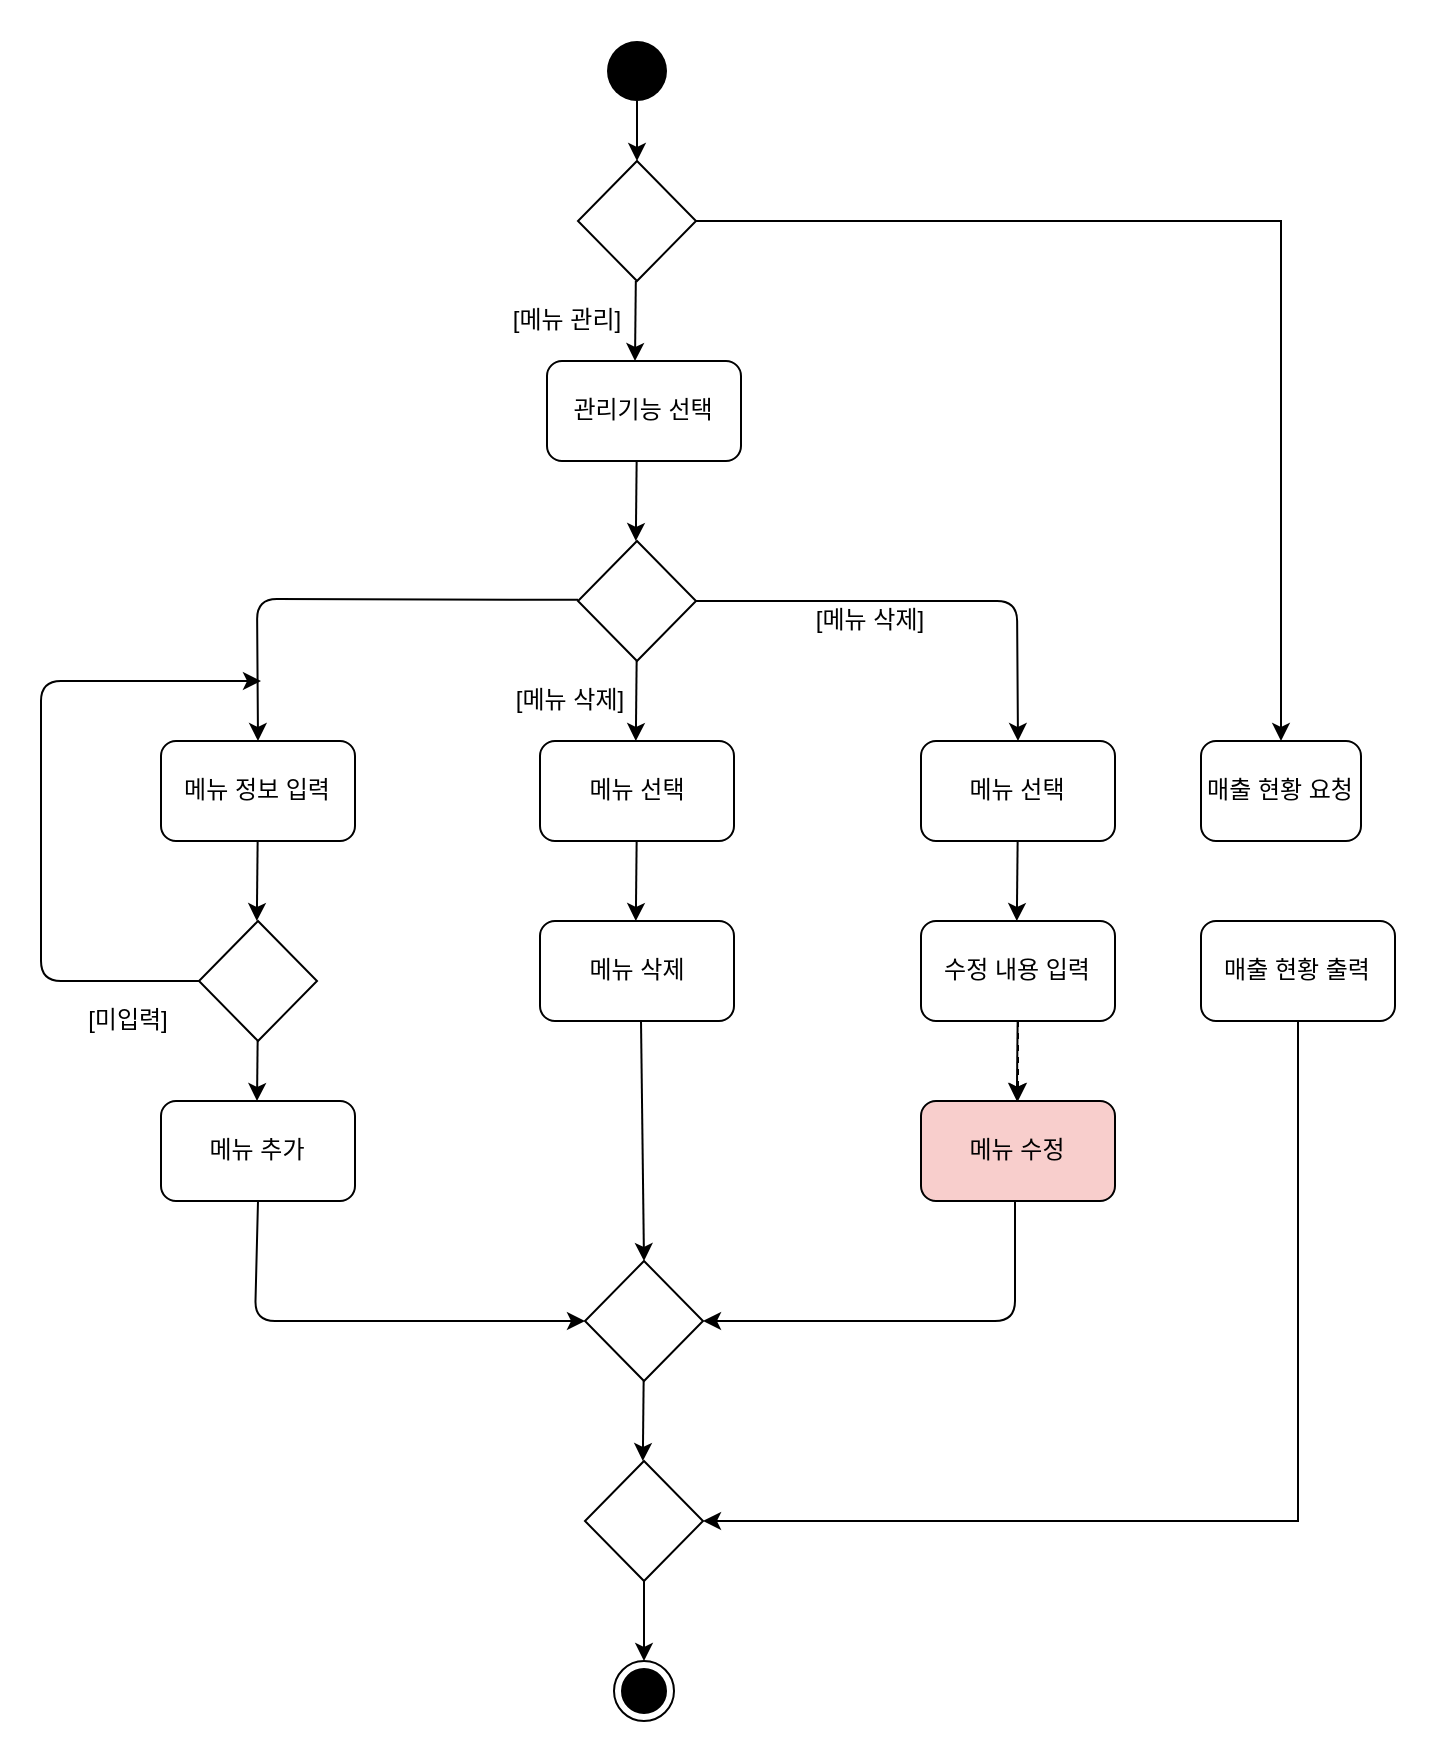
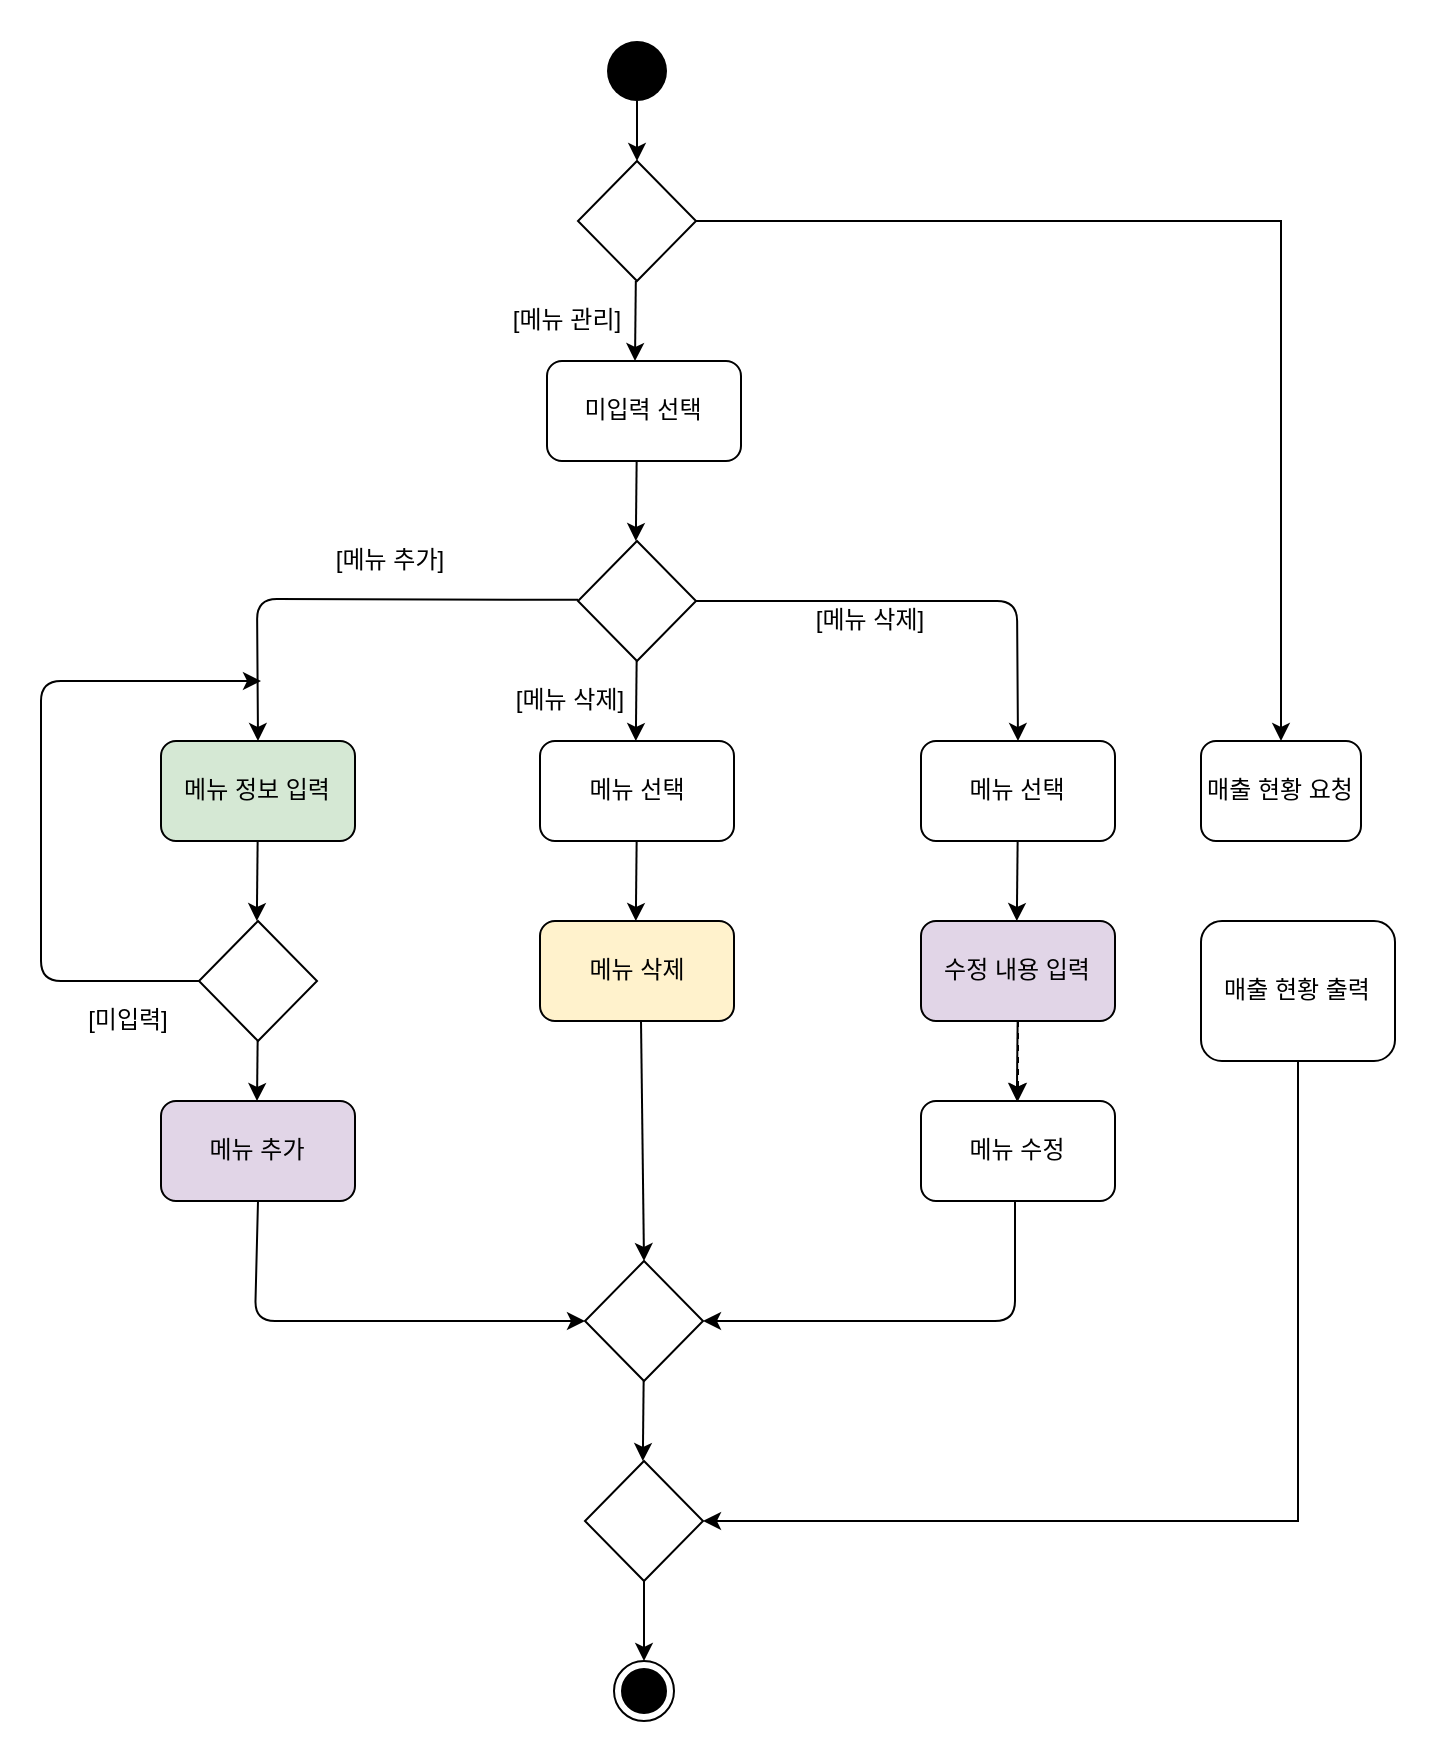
  <mxCell id="0" />
  <mxCell id="1" parent="0" />
  <mxCell id="2" style="edgeStyle=orthogonalEdgeStyle;rounded=0;orthogonalLoop=1;jettySize=auto;html=1;entryX=0.5;entryY=0;entryDx=0;entryDy=0;" edge="1" parent="1" source="3" target="40"><mxGeometry relative="1" as="geometry" /></mxCell>
  <mxCell id="3" value="" style="ellipse;fillColor=#000000;strokeColor=none;" parent="1" vertex="1"><mxGeometry x="303" y="20" width="30" height="30" as="geometry" /></mxCell>
  <mxCell id="4" value="" style="endArrow=classic;html=1;" parent="1" edge="1"><mxGeometry width="50" height="50" relative="1" as="geometry"><mxPoint x="317.41" y="140" as="sourcePoint" /><mxPoint x="317" y="180" as="targetPoint" /></mxGeometry></mxCell>
- <mxCell id="5" value="관리기능 선택" style="rounded=1;whiteSpace=wrap;html=1;" parent="1" vertex="1"><mxGeometry x="273" y="180" width="97" height="50" as="geometry" /></mxCell>
+ <mxCell id="5" value="미입력 선택" style="rounded=1;whiteSpace=wrap;html=1;" parent="1" vertex="1"><mxGeometry x="273" y="180" width="97" height="50" as="geometry" /></mxCell>
  <mxCell id="6" style="edgeStyle=orthogonalEdgeStyle;rounded=0;orthogonalLoop=1;jettySize=auto;html=1;entryX=0.5;entryY=0;entryDx=0;entryDy=0;exitX=1;exitY=0.5;exitDx=0;exitDy=0;" parent="1" source="40" target="37" edge="1"><mxGeometry relative="1" as="geometry"><mxPoint x="400" y="150" as="sourcePoint" /></mxGeometry></mxCell>
  <mxCell id="7" value="" style="rhombus;whiteSpace=wrap;html=1;" parent="1" vertex="1"><mxGeometry x="288.5" y="270" width="59" height="60" as="geometry" /></mxCell>
  <mxCell id="8" value="" style="endArrow=classic;html=1;" parent="1" edge="1"><mxGeometry width="50" height="50" relative="1" as="geometry"><mxPoint x="317.82" y="230" as="sourcePoint" /><mxPoint x="317.41" y="270" as="targetPoint" /></mxGeometry></mxCell>
  <mxCell id="9" value="" style="endArrow=classic;html=1;entryX=0.5;entryY=0;entryDx=0;entryDy=0;" parent="1" target="13" edge="1"><mxGeometry width="50" height="50" relative="1" as="geometry"><mxPoint x="347.5" y="300" as="sourcePoint" /><mxPoint x="480" y="300" as="targetPoint" /><Array as="points"><mxPoint x="508" y="300" /></Array></mxGeometry></mxCell>
  <mxCell id="10" value="" style="endArrow=classic;html=1;" parent="1" edge="1"><mxGeometry width="50" height="50" relative="1" as="geometry"><mxPoint x="317.82" y="330" as="sourcePoint" /><mxPoint x="317.41" y="370" as="targetPoint" /></mxGeometry></mxCell>
  <mxCell id="11" value="" style="endArrow=classic;html=1;entryX=0.5;entryY=0;entryDx=0;entryDy=0;" parent="1" target="14" edge="1"><mxGeometry width="50" height="50" relative="1" as="geometry"><mxPoint x="288.5" y="299.41" as="sourcePoint" /><mxPoint x="156" y="299.41" as="targetPoint" /><Array as="points"><mxPoint x="128" y="299" /></Array></mxGeometry></mxCell>
  <mxCell id="12" value="메뉴 선택" style="rounded=1;whiteSpace=wrap;html=1;" parent="1" vertex="1"><mxGeometry x="269.5" y="370" width="97" height="50" as="geometry" /></mxCell>
  <mxCell id="13" value="메뉴 선택" style="rounded=1;whiteSpace=wrap;html=1;" parent="1" vertex="1"><mxGeometry x="460" y="370" width="97" height="50" as="geometry" /></mxCell>
- <mxCell id="14" value="메뉴 정보 입력" style="rounded=1;whiteSpace=wrap;html=1;" parent="1" vertex="1"><mxGeometry x="80" y="370" width="97" height="50" as="geometry" /></mxCell>
+ <mxCell id="14" value="메뉴 정보 입력" style="rounded=1;whiteSpace=wrap;html=1;fillColor=#d5e8d4;" parent="1" vertex="1"><mxGeometry x="80" y="370" width="97" height="50" as="geometry" /></mxCell>
+ <mxCell id="15" value="[메뉴 추가]" style="text;html=1;strokeColor=none;fillColor=none;align=center;verticalAlign=middle;whiteSpace=wrap;rounded=0;" parent="1" vertex="1"><mxGeometry x="160" y="270" width="70" height="20" as="geometry" /></mxCell>
  <mxCell id="16" value="[메뉴 삭제]" style="text;html=1;strokeColor=none;fillColor=none;align=center;verticalAlign=middle;whiteSpace=wrap;rounded=0;" parent="1" vertex="1"><mxGeometry x="400" y="300" width="70" height="20" as="geometry" /></mxCell>
  <mxCell id="17" value="[메뉴 삭제]" style="text;html=1;strokeColor=none;fillColor=none;align=center;verticalAlign=middle;whiteSpace=wrap;rounded=0;" parent="1" vertex="1"><mxGeometry x="250" y="340" width="70" height="20" as="geometry" /></mxCell>
  <mxCell id="18" value="" style="endArrow=classic;html=1;" parent="1" edge="1"><mxGeometry width="50" height="50" relative="1" as="geometry"><mxPoint x="317.82" y="420" as="sourcePoint" /><mxPoint x="317.41" y="460" as="targetPoint" /></mxGeometry></mxCell>
- <mxCell id="19" value="메뉴 삭제" style="rounded=1;whiteSpace=wrap;html=1;" parent="1" vertex="1"><mxGeometry x="269.5" y="460" width="97" height="50" as="geometry" /></mxCell>
+ <mxCell id="19" value="메뉴 삭제" style="rounded=1;whiteSpace=wrap;html=1;fillColor=#fff2cc;" parent="1" vertex="1"><mxGeometry x="269.5" y="460" width="97" height="50" as="geometry" /></mxCell>
  <mxCell id="20" value="" style="edgeStyle=orthogonalEdgeStyle;rounded=0;orthogonalLoop=1;jettySize=auto;html=1;dashed=1;" parent="1" source="21" target="23" edge="1"><mxGeometry relative="1" as="geometry" /></mxCell>
- <mxCell id="21" value="수정 내용 입력" style="rounded=1;whiteSpace=wrap;html=1;" parent="1" vertex="1"><mxGeometry x="460" y="460" width="97" height="50" as="geometry" /></mxCell>
+ <mxCell id="21" value="수정 내용 입력" style="rounded=1;whiteSpace=wrap;html=1;fillColor=#e1d5e7;" parent="1" vertex="1"><mxGeometry x="460" y="460" width="97" height="50" as="geometry" /></mxCell>
  <mxCell id="22" value="" style="endArrow=classic;html=1;" parent="1" edge="1"><mxGeometry width="50" height="50" relative="1" as="geometry"><mxPoint x="508.32" y="420" as="sourcePoint" /><mxPoint x="507.91" y="460" as="targetPoint" /></mxGeometry></mxCell>
- <mxCell id="23" value="메뉴 수정" style="rounded=1;whiteSpace=wrap;html=1;fillColor=#f8cecc;" parent="1" vertex="1"><mxGeometry x="460" y="550" width="97" height="50" as="geometry" /></mxCell>
+ <mxCell id="23" value="메뉴 수정" style="rounded=1;whiteSpace=wrap;html=1;" parent="1" vertex="1"><mxGeometry x="460" y="550" width="97" height="50" as="geometry" /></mxCell>
  <mxCell id="24" value="" style="endArrow=classic;html=1;" parent="1" edge="1"><mxGeometry width="50" height="50" relative="1" as="geometry"><mxPoint x="508.32" y="510" as="sourcePoint" /><mxPoint x="507.91" y="550" as="targetPoint" /></mxGeometry></mxCell>
- <mxCell id="25" value="메뉴 추가" style="rounded=1;whiteSpace=wrap;html=1;" parent="1" vertex="1"><mxGeometry x="80" y="550" width="97" height="50" as="geometry" /></mxCell>
+ <mxCell id="25" value="메뉴 추가" style="rounded=1;whiteSpace=wrap;html=1;fillColor=#e1d5e7;" parent="1" vertex="1"><mxGeometry x="80" y="550" width="97" height="50" as="geometry" /></mxCell>
  <mxCell id="26" value="" style="endArrow=classic;html=1;" parent="1" edge="1"><mxGeometry width="50" height="50" relative="1" as="geometry"><mxPoint x="128.32" y="420" as="sourcePoint" /><mxPoint x="127.91" y="460" as="targetPoint" /></mxGeometry></mxCell>
  <mxCell id="27" value="" style="rhombus;whiteSpace=wrap;html=1;" parent="1" vertex="1"><mxGeometry x="292" y="630" width="59" height="60" as="geometry" /></mxCell>
  <mxCell id="28" value="" style="endArrow=classic;html=1;entryX=0;entryY=0.5;entryDx=0;entryDy=0;exitX=0.5;exitY=1;exitDx=0;exitDy=0;" parent="1" source="25" target="27" edge="1"><mxGeometry width="50" height="50" relative="1" as="geometry"><mxPoint x="127" y="610" as="sourcePoint" /><mxPoint x="177" y="460" as="targetPoint" /><Array as="points"><mxPoint x="127" y="660" /></Array></mxGeometry></mxCell>
  <mxCell id="29" value="" style="endArrow=classic;html=1;entryX=1;entryY=0.5;entryDx=0;entryDy=0;" parent="1" target="27" edge="1"><mxGeometry width="50" height="50" relative="1" as="geometry"><mxPoint x="507" y="600" as="sourcePoint" /><mxPoint x="557" y="550" as="targetPoint" /><Array as="points"><mxPoint x="507" y="660" /></Array></mxGeometry></mxCell>
  <mxCell id="30" value="" style="endArrow=classic;html=1;entryX=0.5;entryY=0;entryDx=0;entryDy=0;" parent="1" target="27" edge="1"><mxGeometry width="50" height="50" relative="1" as="geometry"><mxPoint x="320" y="510" as="sourcePoint" /><mxPoint x="370" y="460" as="targetPoint" /></mxGeometry></mxCell>
  <mxCell id="31" value="" style="endArrow=classic;html=1;" parent="1" edge="1"><mxGeometry width="50" height="50" relative="1" as="geometry"><mxPoint x="321.32" y="690" as="sourcePoint" /><mxPoint x="320.91" y="730" as="targetPoint" /></mxGeometry></mxCell>
  <mxCell id="32" value="" style="ellipse;html=1;shape=endState;fillColor=#000000;strokeColor=#000000;" parent="1" vertex="1"><mxGeometry x="306.5" y="830" width="30" height="30" as="geometry" /></mxCell>
  <mxCell id="33" value="" style="rhombus;whiteSpace=wrap;html=1;" parent="1" vertex="1"><mxGeometry x="99" y="460" width="59" height="60" as="geometry" /></mxCell>
  <mxCell id="34" value="" style="endArrow=classic;html=1;" parent="1" edge="1"><mxGeometry width="50" height="50" relative="1" as="geometry"><mxPoint x="128.32" y="520" as="sourcePoint" /><mxPoint x="128" y="550" as="targetPoint" /></mxGeometry></mxCell>
  <mxCell id="35" value="" style="endArrow=classic;html=1;" parent="1" edge="1"><mxGeometry width="50" height="50" relative="1" as="geometry"><mxPoint x="99" y="490" as="sourcePoint" /><mxPoint x="130" y="340" as="targetPoint" /><Array as="points"><mxPoint x="20" y="490" /><mxPoint x="20" y="340" /></Array></mxGeometry></mxCell>
  <mxCell id="36" value="[미입력]" style="text;html=1;strokeColor=none;fillColor=none;align=center;verticalAlign=middle;whiteSpace=wrap;rounded=0;" parent="1" vertex="1"><mxGeometry x="29" y="500" width="70" height="20" as="geometry" /></mxCell>
  <mxCell id="37" value="매출 현황 요청" style="rounded=1;whiteSpace=wrap;html=1;" parent="1" vertex="1"><mxGeometry x="600" y="370" width="80" height="50" as="geometry" /></mxCell>
  <mxCell id="38" style="edgeStyle=orthogonalEdgeStyle;rounded=0;orthogonalLoop=1;jettySize=auto;html=1;entryX=1;entryY=0.5;entryDx=0;entryDy=0;" parent="1" source="39" target="42" edge="1"><mxGeometry relative="1" as="geometry"><Array as="points"><mxPoint x="649" y="760" /></Array><mxPoint x="400" y="700" as="targetPoint" /></mxGeometry></mxCell>
- <mxCell id="39" value="매출 현황 출력" style="rounded=1;whiteSpace=wrap;html=1;" parent="1" vertex="1"><mxGeometry x="600" y="460" width="97" height="50" as="geometry" /></mxCell>
+ <mxCell id="39" value="매출 현황 출력" style="rounded=1;whiteSpace=wrap;html=1;" parent="1" vertex="1"><mxGeometry x="600" y="460" width="97" height="70" as="geometry" /></mxCell>
  <mxCell id="40" value="" style="rhombus;whiteSpace=wrap;html=1;" vertex="1" parent="1"><mxGeometry x="288.5" y="80" width="59" height="60" as="geometry" /></mxCell>
  <mxCell id="41" style="edgeStyle=orthogonalEdgeStyle;rounded=0;orthogonalLoop=1;jettySize=auto;html=1;entryX=0.5;entryY=0;entryDx=0;entryDy=0;" edge="1" parent="1" source="42" target="32"><mxGeometry relative="1" as="geometry" /></mxCell>
  <mxCell id="42" value="" style="rhombus;whiteSpace=wrap;html=1;" vertex="1" parent="1"><mxGeometry x="292" y="730" width="59" height="60" as="geometry" /></mxCell>
  <mxCell id="43" value="[메뉴 관리]" style="text;html=1;strokeColor=none;fillColor=none;align=center;verticalAlign=middle;whiteSpace=wrap;rounded=0;" vertex="1" parent="1"><mxGeometry x="250" y="150" width="67" height="20" as="geometry" /></mxCell>
